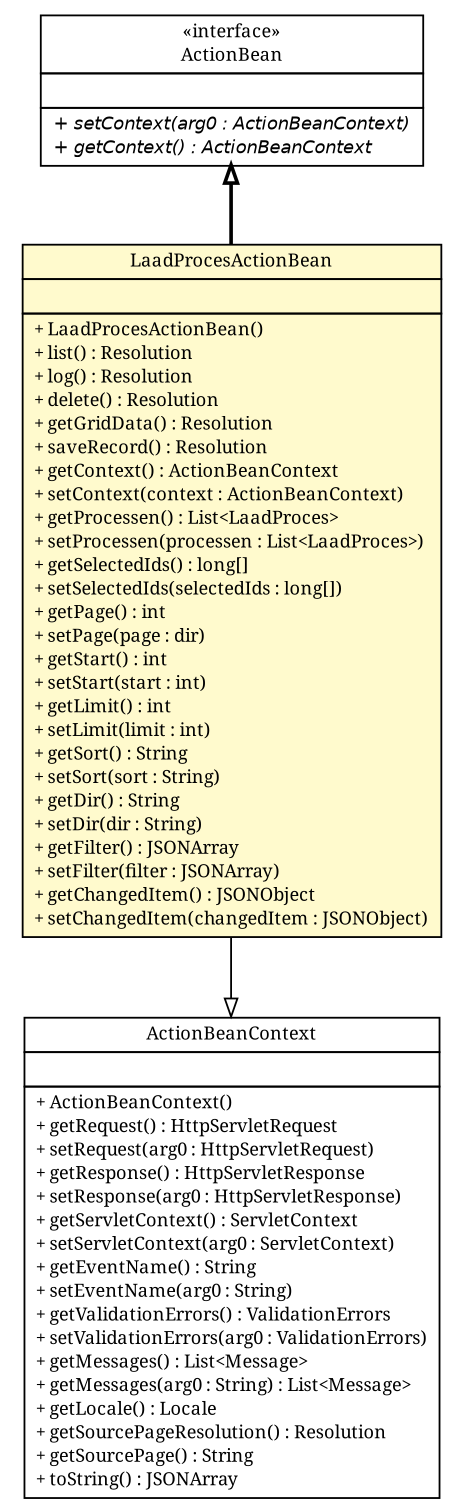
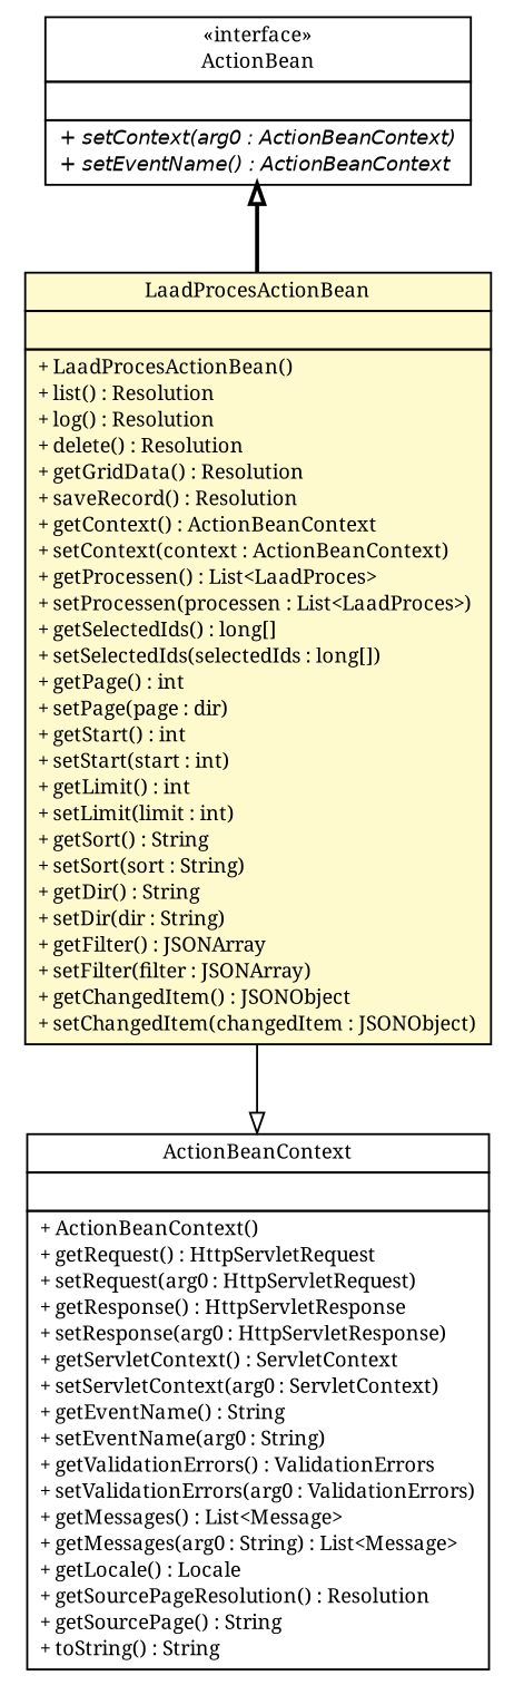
  digraph {
    fontname="Noto Serif"
    nodesep=0.25
    ranksep=0.5
    node [fontcolor=black fontname="Noto Serif" fontsize=10.0 shape=plaintext]
    edge [fontname="Noto Serif" headport=p labelfontname=Helvetica labelfontsize=10 tailport=p]
    n1 [label=<<table title="nl.b3p.brmo.service.stripes.LaadProcesActionBean" border="0" cellborder="1" cellspacing="0" cellpadding="2" port="p" bgcolor="lemonChiffon" href="./LaadProcesActionBean.html"> 		<tr><td><table border="0" cellspacing="0" cellpadding="1"> <tr><td align="center" balign="center"> LaadProcesActionBean </td></tr> 		</table></td></tr> 		<tr><td><table border="0" cellspacing="0" cellpadding="1"> <tr><td align="left" balign="left">  </td></tr> 		</table></td></tr> 		<tr><td><table border="0" cellspacing="0" cellpadding="1"> <tr><td align="left" balign="left"> + LaadProcesActionBean() </td></tr> <tr><td align="left" balign="left"> + list() : Resolution </td></tr> <tr><td align="left" balign="left"> + log() : Resolution </td></tr> <tr><td align="left" balign="left"> + delete() : Resolution </td></tr> <tr><td align="left" balign="left"> + getGridData() : Resolution </td></tr> <tr><td align="left" balign="left"> + saveRecord() : Resolution </td></tr> <tr><td align="left" balign="left"> + getContext() : ActionBeanContext </td></tr> <tr><td align="left" balign="left"> + setContext(context : ActionBeanContext) </td></tr> <tr><td align="left" balign="left"> + getProcessen() : List&lt;LaadProces&gt; </td></tr> <tr><td align="left" balign="left"> + setProcessen(processen : List&lt;LaadProces&gt;) </td></tr> <tr><td align="left" balign="left"> + getSelectedIds() : long[] </td></tr> <tr><td align="left" balign="left"> + setSelectedIds(selectedIds : long[]) </td></tr> <tr><td align="left" balign="left"> + getPage() : int </td></tr> <tr><td align="left" balign="left"> + setPage(page : dir) </td></tr> <tr><td align="left" balign="left"> + getStart() : int </td></tr> <tr><td align="left" balign="left"> + setStart(start : int) </td></tr> <tr><td align="left" balign="left"> + getLimit() : int </td></tr> <tr><td align="left" balign="left"> + setLimit(limit : int) </td></tr> <tr><td align="left" balign="left"> + getSort() : String </td></tr> <tr><td align="left" balign="left"> + setSort(sort : String) </td></tr> <tr><td align="left" balign="left"> + getDir() : String </td></tr> <tr><td align="left" balign="left"> + setDir(dir : String) </td></tr> <tr><td align="left" balign="left"> + getFilter() : JSONArray </td></tr> <tr><td align="left" balign="left"> + setFilter(filter : JSONArray) </td></tr> <tr><td align="left" balign="left"> + getChangedItem() : JSONObject </td></tr> <tr><td align="left" balign="left"> + setChangedItem(changedItem : JSONObject) </td></tr> 		</table></td></tr> 		</table>>]
-   n2 [label=<<table title="net.sourceforge.stripes.action.ActionBeanContext" border="0" cellborder="1" cellspacing="0" cellpadding="2" port="p"> 		<tr><td><table border="0" cellspacing="0" cellpadding="1"> <tr><td align="center" balign="center"> ActionBeanContext </td></tr> 		</table></td></tr> 		<tr><td><table border="0" cellspacing="0" cellpadding="1"> <tr><td align="left" balign="left">  </td></tr> 		</table></td></tr> 		<tr><td><table border="0" cellspacing="0" cellpadding="1"> <tr><td align="left" balign="left"> + ActionBeanContext() </td></tr> <tr><td align="left" balign="left"> + getRequest() : HttpServletRequest </td></tr> <tr><td align="left" balign="left"> + setRequest(arg0 : HttpServletRequest) </td></tr> <tr><td align="left" balign="left"> + getResponse() : HttpServletResponse </td></tr> <tr><td align="left" balign="left"> + setResponse(arg0 : HttpServletResponse) </td></tr> <tr><td align="left" balign="left"> + getServletContext() : ServletContext </td></tr> <tr><td align="left" balign="left"> + setServletContext(arg0 : ServletContext) </td></tr> <tr><td align="left" balign="left"> + getEventName() : String </td></tr> <tr><td align="left" balign="left"> + setEventName(arg0 : String) </td></tr> <tr><td align="left" balign="left"> + getValidationErrors() : ValidationErrors </td></tr> <tr><td align="left" balign="left"> + setValidationErrors(arg0 : ValidationErrors) </td></tr> <tr><td align="left" balign="left"> + getMessages() : List&lt;Message&gt; </td></tr> <tr><td align="left" balign="left"> + getMessages(arg0 : String) : List&lt;Message&gt; </td></tr> <tr><td align="left" balign="left"> + getLocale() : Locale </td></tr> <tr><td align="left" balign="left"> + getSourcePageResolution() : Resolution </td></tr> <tr><td align="left" balign="left"> + getSourcePage() : String </td></tr> <tr><td align="left" balign="left"> + toString() : JSONArray </td></tr> 		</table></td></tr> 		</table>>]
-   n3 [label=<<table title="net.sourceforge.stripes.action.ActionBean" border="0" cellborder="1" cellspacing="0" cellpadding="2" port="p"> 		<tr><td><table border="0" cellspacing="0" cellpadding="1"> <tr><td align="center" balign="center"> &#171;interface&#187; </td></tr> <tr><td align="center" balign="center"> ActionBean </td></tr> 		</table></td></tr> 		<tr><td><table border="0" cellspacing="0" cellpadding="1"> <tr><td align="left" balign="left">  </td></tr> 		</table></td></tr> 		<tr><td><table border="0" cellspacing="0" cellpadding="1"> <tr><td align="left" balign="left"><font face="Helvetica-Oblique" point-size="10.0"> + setContext(arg0 : ActionBeanContext) </font></td></tr> <tr><td align="left" balign="left"><font face="Helvetica-Oblique" point-size="10.0"> + getContext() : ActionBeanContext </font></td></tr> 		</table></td></tr> 		</table>>]
+   n2 [label=<<table title="net.sourceforge.stripes.action.ActionBeanContext" border="0" cellborder="1" cellspacing="0" cellpadding="2" port="p"> 		<tr><td><table border="0" cellspacing="0" cellpadding="1"> <tr><td align="center" balign="center"> ActionBeanContext </td></tr> 		</table></td></tr> 		<tr><td><table border="0" cellspacing="0" cellpadding="1"> <tr><td align="left" balign="left">  </td></tr> 		</table></td></tr> 		<tr><td><table border="0" cellspacing="0" cellpadding="1"> <tr><td align="left" balign="left"> + ActionBeanContext() </td></tr> <tr><td align="left" balign="left"> + getRequest() : HttpServletRequest </td></tr> <tr><td align="left" balign="left"> + setRequest(arg0 : HttpServletRequest) </td></tr> <tr><td align="left" balign="left"> + getResponse() : HttpServletResponse </td></tr> <tr><td align="left" balign="left"> + setResponse(arg0 : HttpServletResponse) </td></tr> <tr><td align="left" balign="left"> + getServletContext() : ServletContext </td></tr> <tr><td align="left" balign="left"> + setServletContext(arg0 : ServletContext) </td></tr> <tr><td align="left" balign="left"> + getEventName() : String </td></tr> <tr><td align="left" balign="left"> + setEventName(arg0 : String) </td></tr> <tr><td align="left" balign="left"> + getValidationErrors() : ValidationErrors </td></tr> <tr><td align="left" balign="left"> + setValidationErrors(arg0 : ValidationErrors) </td></tr> <tr><td align="left" balign="left"> + getMessages() : List&lt;Message&gt; </td></tr> <tr><td align="left" balign="left"> + getMessages(arg0 : String) : List&lt;Message&gt; </td></tr> <tr><td align="left" balign="left"> + getLocale() : Locale </td></tr> <tr><td align="left" balign="left"> + getSourcePageResolution() : Resolution </td></tr> <tr><td align="left" balign="left"> + getSourcePage() : String </td></tr> <tr><td align="left" balign="left"> + toString() : String </td></tr> 		</table></td></tr> 		</table>>]
+   n3 [label=<<table title="net.sourceforge.stripes.action.ActionBean" border="0" cellborder="1" cellspacing="0" cellpadding="2" port="p"> 		<tr><td><table border="0" cellspacing="0" cellpadding="1"> <tr><td align="center" balign="center"> &#171;interface&#187; </td></tr> <tr><td align="center" balign="center"> ActionBean </td></tr> 		</table></td></tr> 		<tr><td><table border="0" cellspacing="0" cellpadding="1"> <tr><td align="left" balign="left">  </td></tr> 		</table></td></tr> 		<tr><td><table border="0" cellspacing="0" cellpadding="1"> <tr><td align="left" balign="left"><font face="Helvetica-Oblique" point-size="10.0"> + setContext(arg0 : ActionBeanContext) </font></td></tr> <tr><td align="left" balign="left"><font face="Helvetica-Oblique" point-size="10.0"> + setEventName() : ActionBeanContext </font></td></tr> 		</table></td></tr> 		</table>>]
    n1 -> n2 [arrowhead=onormal color=black fontcolor=black fontsize=10.0 style=solid]
    n3 -> n1 [arrowtail=empty dir=back fontsize=10 style=bold]
  }
